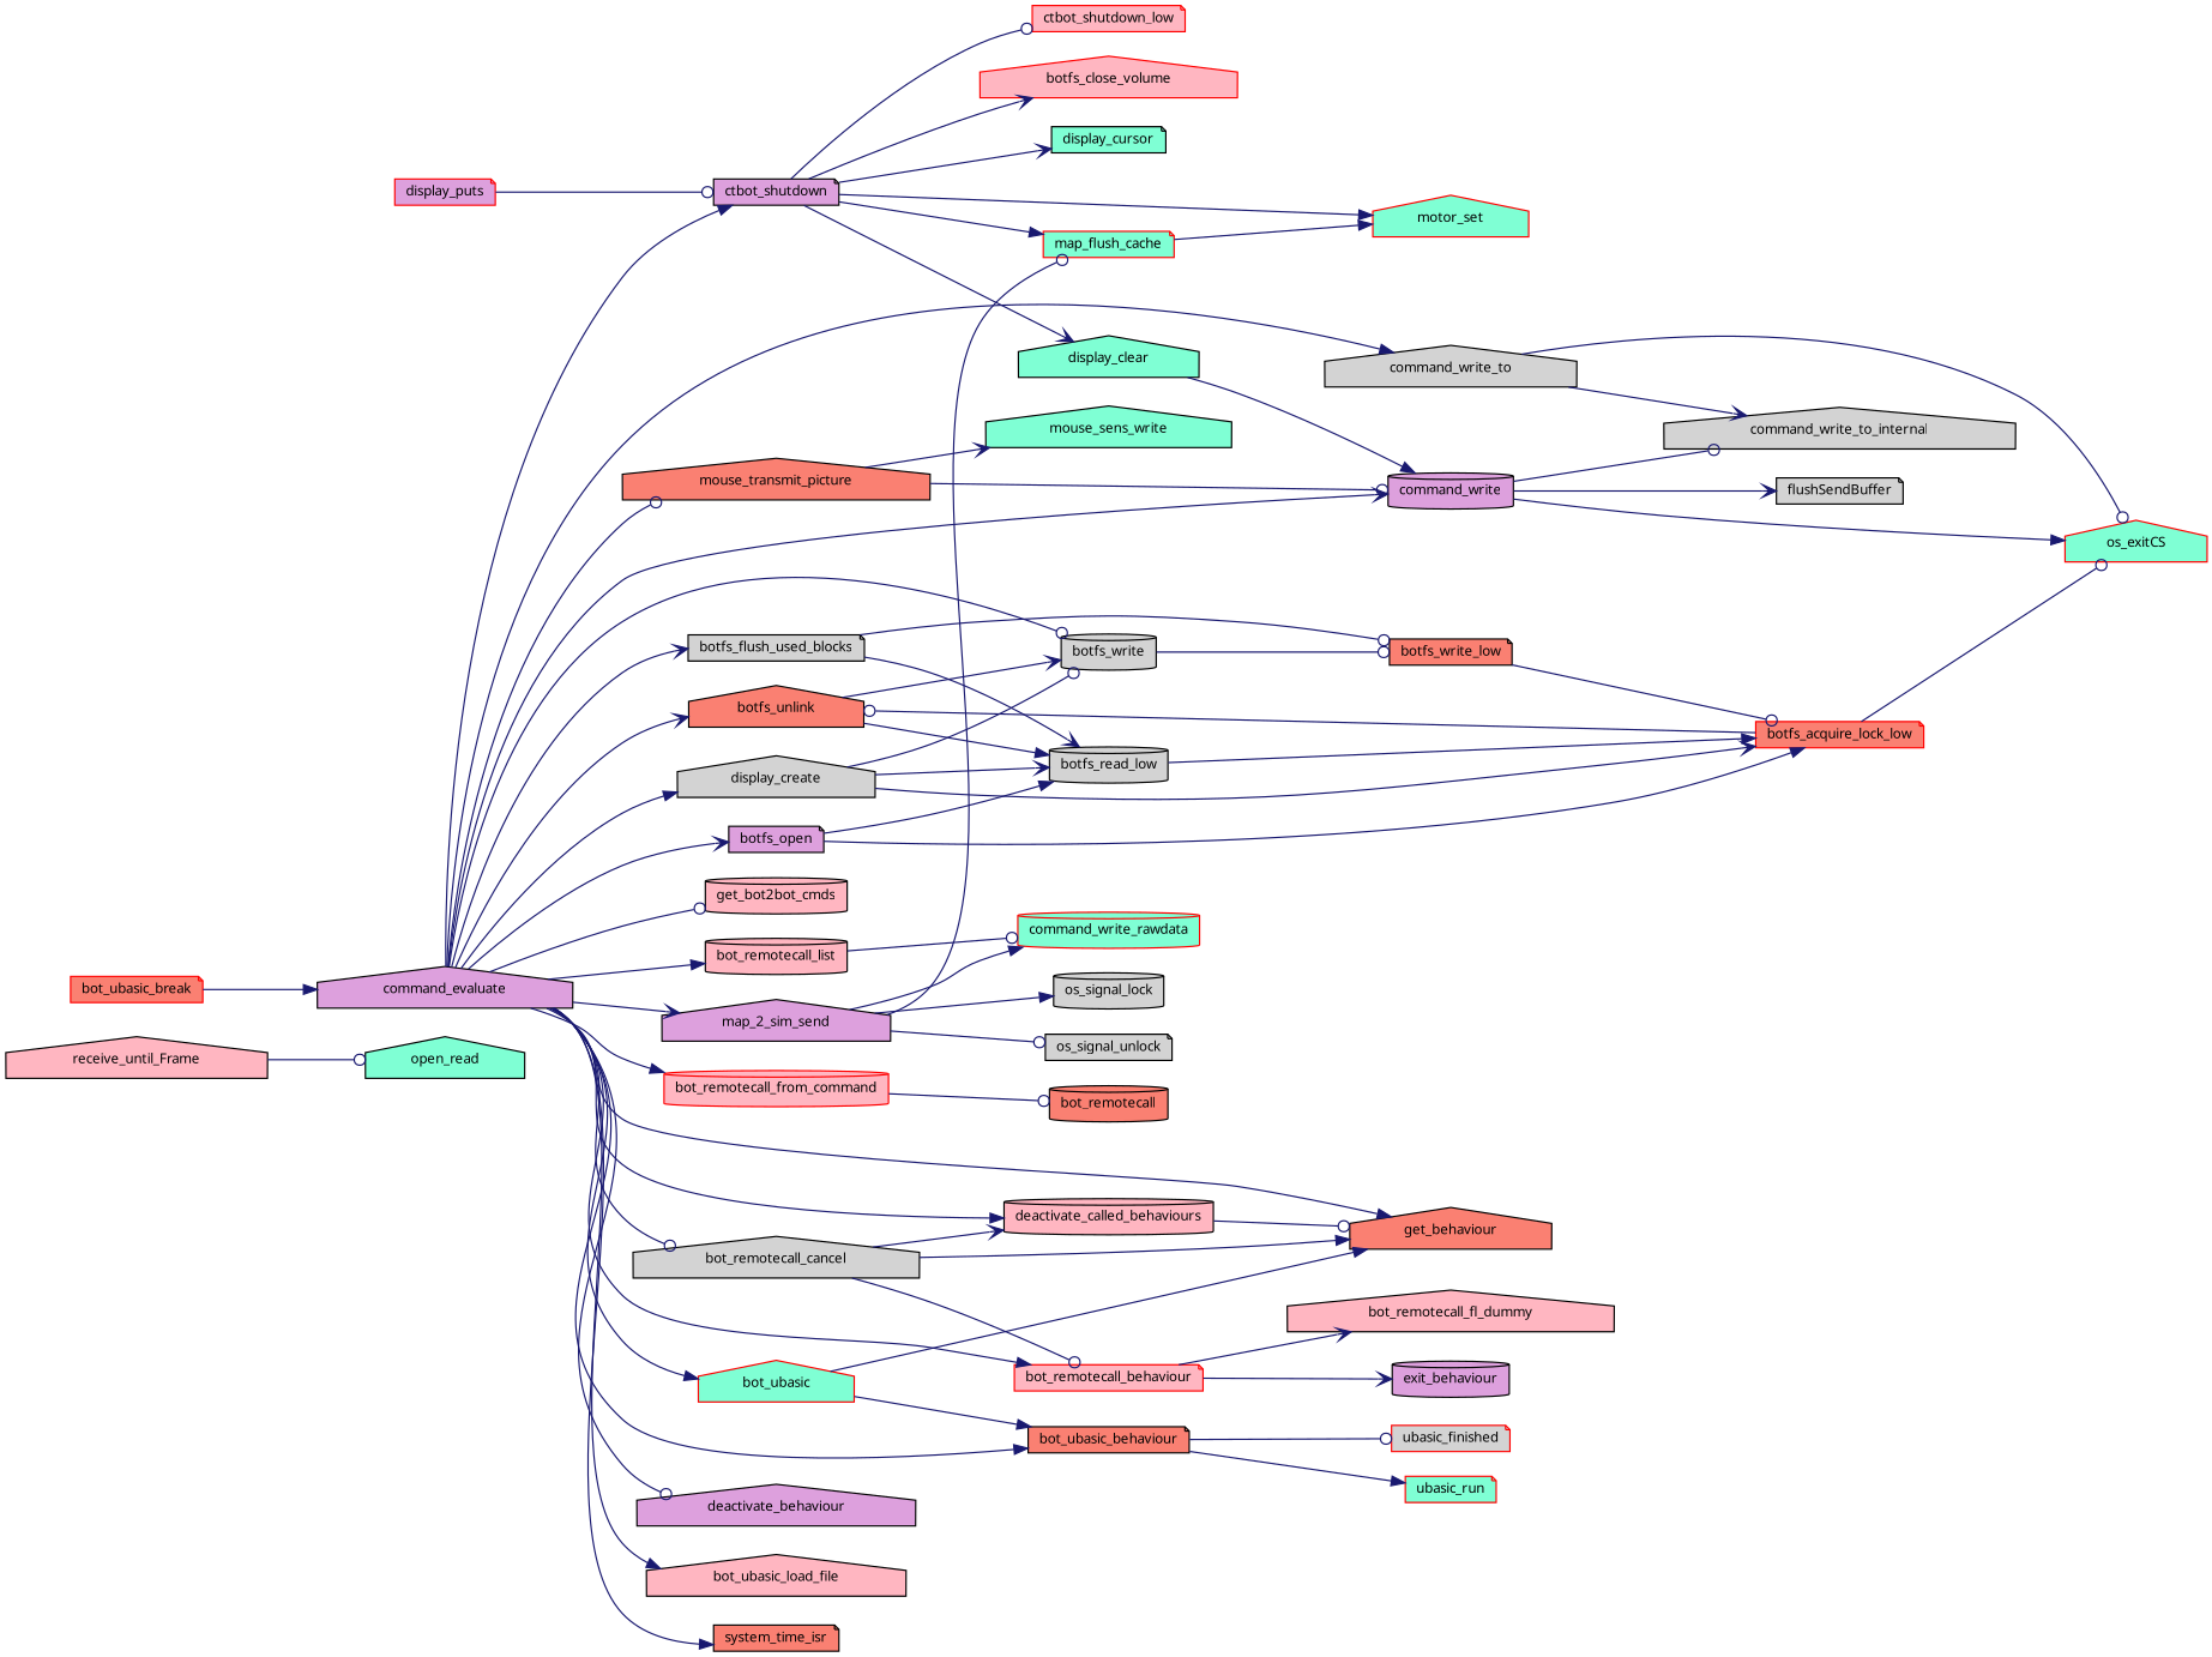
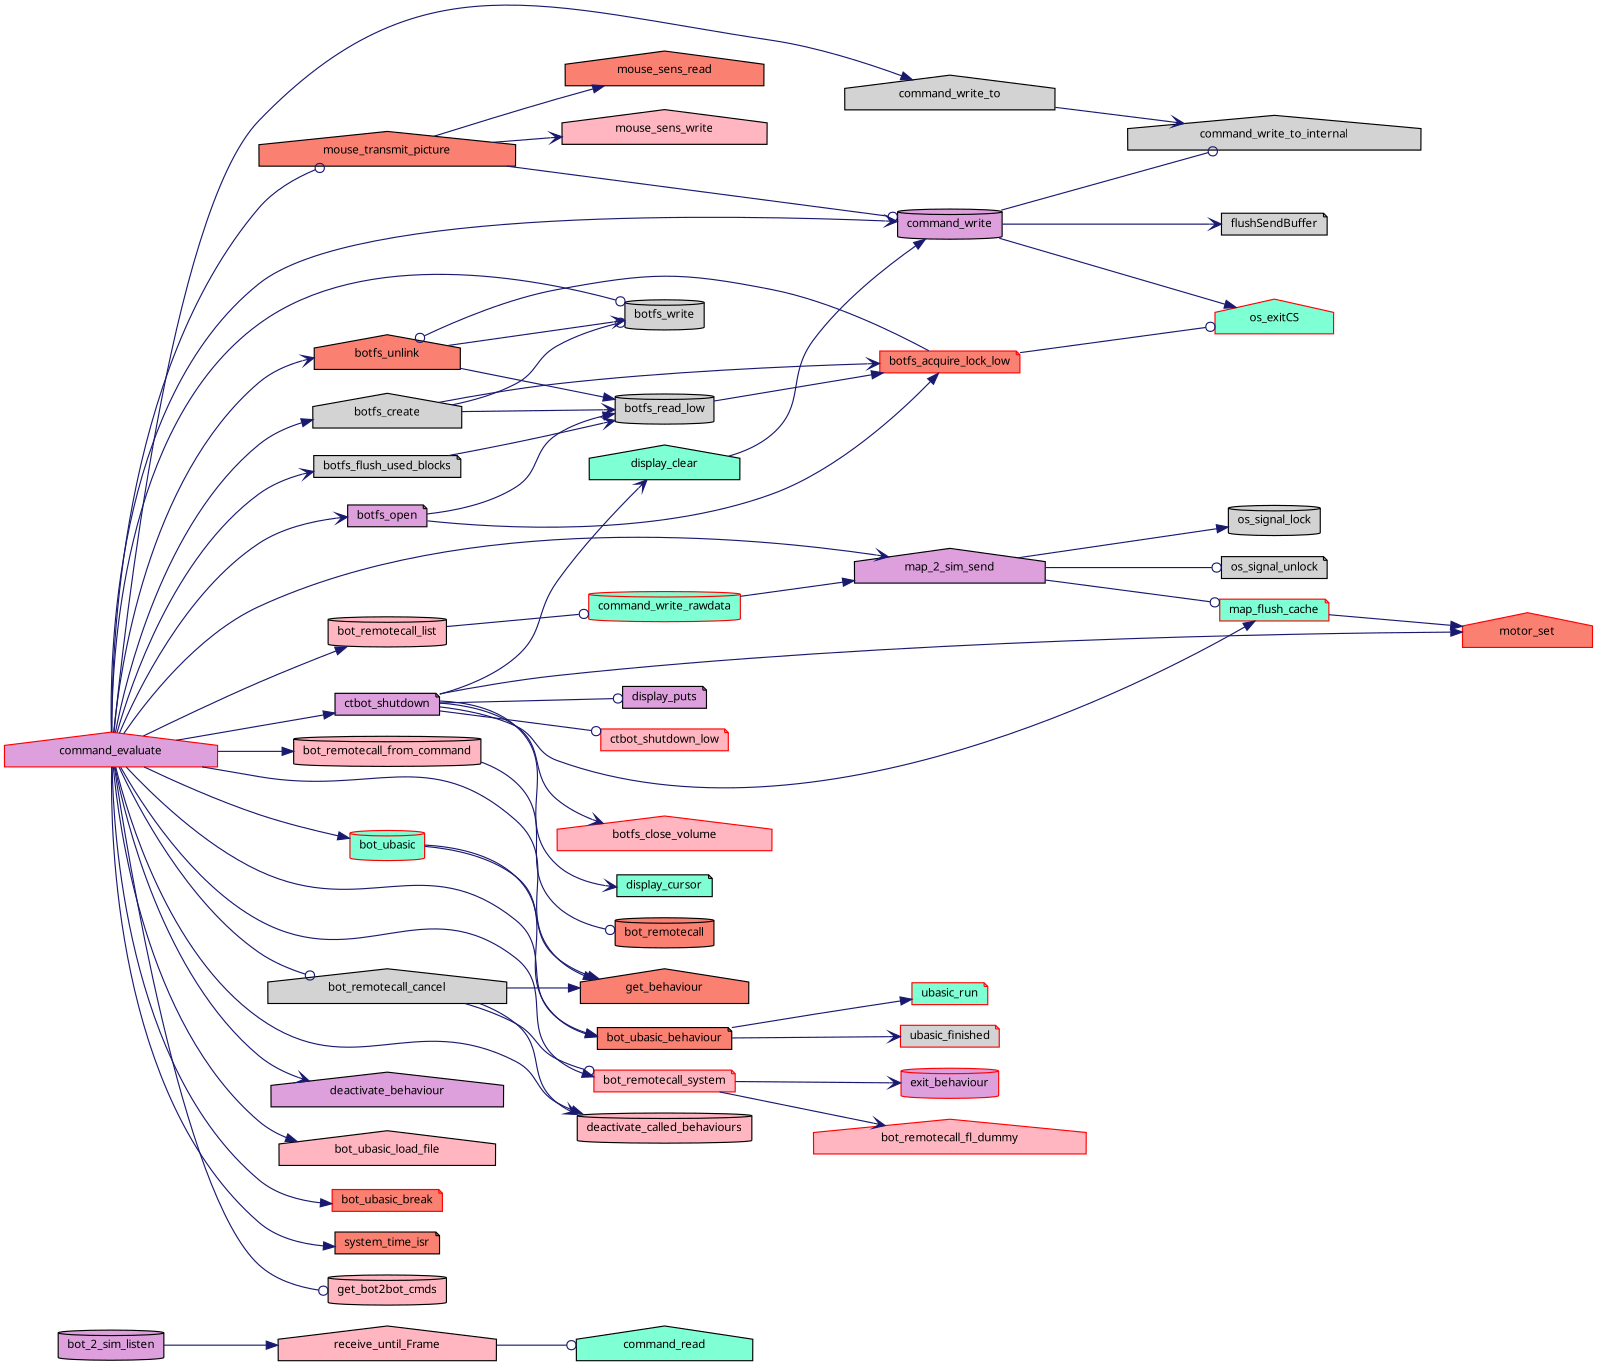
  digraph {
    fontname="Noto Sans"
    rankdir=LR
    node [color=black fillcolor=lightpink fontname="Noto Sans" fontsize=10 shape=house style=filled]
    edge [arrowhead=normal color=midnightblue fontname="Noto Sans" fontsize=10 labelfontname=Helvetica labelfontsize=10 style=solid]
+   n1 [fillcolor=plum fontcolor=black height=0.2 label=bot_2_sim_listen shape=cylinder width=0.4]
    n2 [height=0.2 label=receive_until_Frame width=0.4]
-   n3 [fillcolor=aquamarine height=0.2 label=open_read width=0.4]
-   n4 [fillcolor=plum height=0.2 label=command_evaluate width=0.4]
+   n3 [fillcolor=aquamarine height=0.2 label=command_read width=0.4]
+   n4 [color=red fillcolor=plum height=0.2 label=command_evaluate width=0.4]
    n5 [fillcolor=plum height=0.2 label=command_write shape=cylinder width=0.4]
    n6 [fillcolor=lightgrey height=0.2 label=command_write_to width=0.4]
    n7 [fillcolor=salmon height=0.2 label=mouse_transmit_picture width=0.4]
    n8 [height=0.2 label=bot_remotecall_list shape=cylinder width=0.4]
-   n9 [color=red height=0.2 label=bot_remotecall_from_command shape=cylinder width=0.4]
+   n9 [height=0.2 label=bot_remotecall_from_command shape=cylinder width=0.4]
    n10 [fillcolor=lightgrey height=0.2 label=bot_remotecall_cancel width=0.4]
    n11 [fillcolor=salmon height=0.2 label=get_behaviour width=0.4]
-   n12 [color=red height=0.2 label=bot_remotecall_behaviour shape=note width=0.4]
+   n12 [color=red height=0.2 label=bot_remotecall_system shape=note width=0.4]
    n13 [height=0.2 label=deactivate_called_behaviours shape=cylinder width=0.4]
    n14 [fillcolor=plum height=0.2 label=map_2_sim_send width=0.4]
    n15 [fillcolor=plum height=0.2 label=ctbot_shutdown shape=note width=0.4]
    n16 [fillcolor=salmon height=0.2 label=botfs_unlink width=0.4]
    n17 [fillcolor=lightgrey height=0.2 label=botfs_write shape=cylinder width=0.4]
-   n18 [fillcolor=lightgrey height=0.2 label=display_create width=0.4]
+   n18 [fillcolor=lightgrey height=0.2 label=botfs_create width=0.4]
    n19 [fillcolor=plum height=0.2 label=botfs_open shape=note width=0.4]
    n20 [fillcolor=salmon height=0.2 label=bot_ubasic_behaviour shape=note width=0.4]
    n21 [fillcolor=plum height=0.2 label=deactivate_behaviour width=0.4]
    n22 [height=0.2 label=bot_ubasic_load_file width=0.4]
    n23 [fillcolor=lightgrey height=0.2 label=botfs_flush_used_blocks shape=note width=0.4]
-   n24 [color=red fillcolor=aquamarine height=0.2 label=bot_ubasic width=0.4]
+   n24 [color=red fillcolor=aquamarine height=0.2 label=bot_ubasic shape=cylinder width=0.4]
    n25 [color=red fillcolor=salmon height=0.2 label=bot_ubasic_break shape=note width=0.4]
    n26 [fillcolor=salmon height=0.2 label=system_time_isr shape=note width=0.4]
    n27 [height=0.2 label=get_bot2bot_cmds shape=cylinder width=0.4]
    n28 [fillcolor=lightgrey height=0.2 label=command_write_to_internal width=0.4]
    n29 [fillcolor=lightgrey height=0.2 label=flushSendBuffer shape=note width=0.4]
    n30 [color=red fillcolor=aquamarine height=0.2 label=os_exitCS width=0.4]
-   n31 [fillcolor=aquamarine height=0.2 label=mouse_sens_write width=0.4]
+   n31 [height=0.2 label=mouse_sens_write width=0.4]
+   n32 [fillcolor=salmon height=0.2 label=mouse_sens_read width=0.4]
    n33 [color=red fillcolor=aquamarine height=0.2 label=command_write_rawdata shape=cylinder width=0.4]
    n34 [fillcolor=salmon height=0.2 label=bot_remotecall shape=cylinder width=0.4]
-   n35 [fillcolor=plum height=0.2 label=exit_behaviour shape=cylinder width=0.4]
-   n36 [height=0.2 label=bot_remotecall_fl_dummy width=0.4]
+   n35 [color=red fillcolor=plum height=0.2 label=exit_behaviour shape=cylinder width=0.4]
+   n36 [color=red height=0.2 label=bot_remotecall_fl_dummy width=0.4]
    n37 [color=red fillcolor=aquamarine height=0.2 label=map_flush_cache shape=note width=0.4]
    n38 [fillcolor=lightgrey height=0.2 label=os_signal_lock shape=cylinder width=0.4]
    n39 [fillcolor=lightgrey height=0.2 label=os_signal_unlock shape=note width=0.4]
-   n40 [color=red fillcolor=aquamarine height=0.2 label=motor_set width=0.4]
+   n40 [color=red fillcolor=salmon height=0.2 label=motor_set width=0.4]
    n41 [color=red height=0.2 label=botfs_close_volume width=0.4]
    n42 [fillcolor=aquamarine height=0.2 label=display_clear width=0.4]
    n43 [fillcolor=aquamarine height=0.2 label=display_cursor shape=note width=0.4]
-   n44 [color=red fillcolor=plum height=0.2 label=display_puts shape=note width=0.4]
+   n44 [fillcolor=plum height=0.2 label=display_puts shape=note width=0.4]
    n45 [color=red height=0.2 label=ctbot_shutdown_low shape=note width=0.4]
    n46 [fillcolor=lightgrey height=0.2 label=botfs_read_low shape=cylinder width=0.4]
-   n47 [fillcolor=salmon height=0.2 label=botfs_write_low shape=note width=0.4]
    n48 [color=red fillcolor=salmon height=0.2 label=botfs_acquire_lock_low shape=note width=0.4]
    n49 [color=red fillcolor=aquamarine height=0.2 label=ubasic_run shape=note width=0.4]
    n50 [color=red fillcolor=lightgrey height=0.2 label=ubasic_finished shape=note width=0.4]
+   n1 -> n2
    n2 -> n3 [arrowhead=odot]
    n4 -> n5 [arrowhead=vee]
    n4 -> n6
    n4 -> n7 [arrowhead=odot]
    n4 -> n8
    n4 -> n9
    n4 -> n10 [arrowhead=odot]
    n4 -> n11
    n4 -> n12
    n4 -> n13
    n4 -> n14 [arrowhead=vee]
    n4 -> n15
    n4 -> n16 [arrowhead=vee]
    n4 -> n17 [arrowhead=odot]
    n4 -> n18
    n4 -> n19 [arrowhead=vee]
    n4 -> n20
-   n4 -> n21 [arrowhead=odot]
+   n4 -> n21 [arrowhead=vee]
    n4 -> n22
    n4 -> n23 [arrowhead=vee]
    n4 -> n24
-   n25 -> n4
+   n4 -> n25
    n4 -> n26
    n4 -> n27 [arrowhead=odot]
    n5 -> n28 [arrowhead=odot]
    n5 -> n29 [arrowhead=vee]
    n5 -> n30
    n6 -> n28 [arrowhead=vee]
-   n6 -> n30 [arrowhead=odot]
    n7 -> n5 [arrowhead=odot]
    n7 -> n31 [arrowhead=vee]
+   n7 -> n32
    n8 -> n33 [arrowhead=odot]
    n9 -> n34 [arrowhead=odot]
    n10 -> n11
    n10 -> n12 [arrowhead=odot]
    n10 -> n13 [arrowhead=vee]
    n12 -> n35 [arrowhead=vee]
    n12 -> n36 [arrowhead=vee]
-   n13 -> n11 [arrowhead=odot]
-   n14 -> n33
+   n33 -> n14
    n14 -> n37 [arrowhead=odot]
    n14 -> n38
    n14 -> n39 [arrowhead=odot]
    n15 -> n37
    n15 -> n40
    n15 -> n41 [arrowhead=vee]
    n15 -> n42 [arrowhead=vee]
    n15 -> n43 [arrowhead=vee]
-   n44 -> n15 [arrowhead=odot]
+   n15 -> n44 [arrowhead=odot]
    n15 -> n45 [arrowhead=odot]
    n16 -> n17 [arrowhead=vee]
    n16 -> n46
-   n17 -> n47 [arrowhead=odot]
    n18 -> n17 [arrowhead=odot]
    n18 -> n46 [arrowhead=vee]
    n18 -> n48 [arrowhead=vee]
    n19 -> n46
    n19 -> n48
    n20 -> n49
-   n20 -> n50 [arrowhead=odot]
+   n20 -> n50 [arrowhead=vee]
    n23 -> n46 [arrowhead=vee]
-   n23 -> n47 [arrowhead=odot]
    n24 -> n11
    n24 -> n20
    n37 -> n40
    n42 -> n5
    n46 -> n48
-   n47 -> n48 [arrowhead=odot]
    n48 -> n16 [arrowhead=odot]
    n48 -> n30 [arrowhead=odot]
  }
